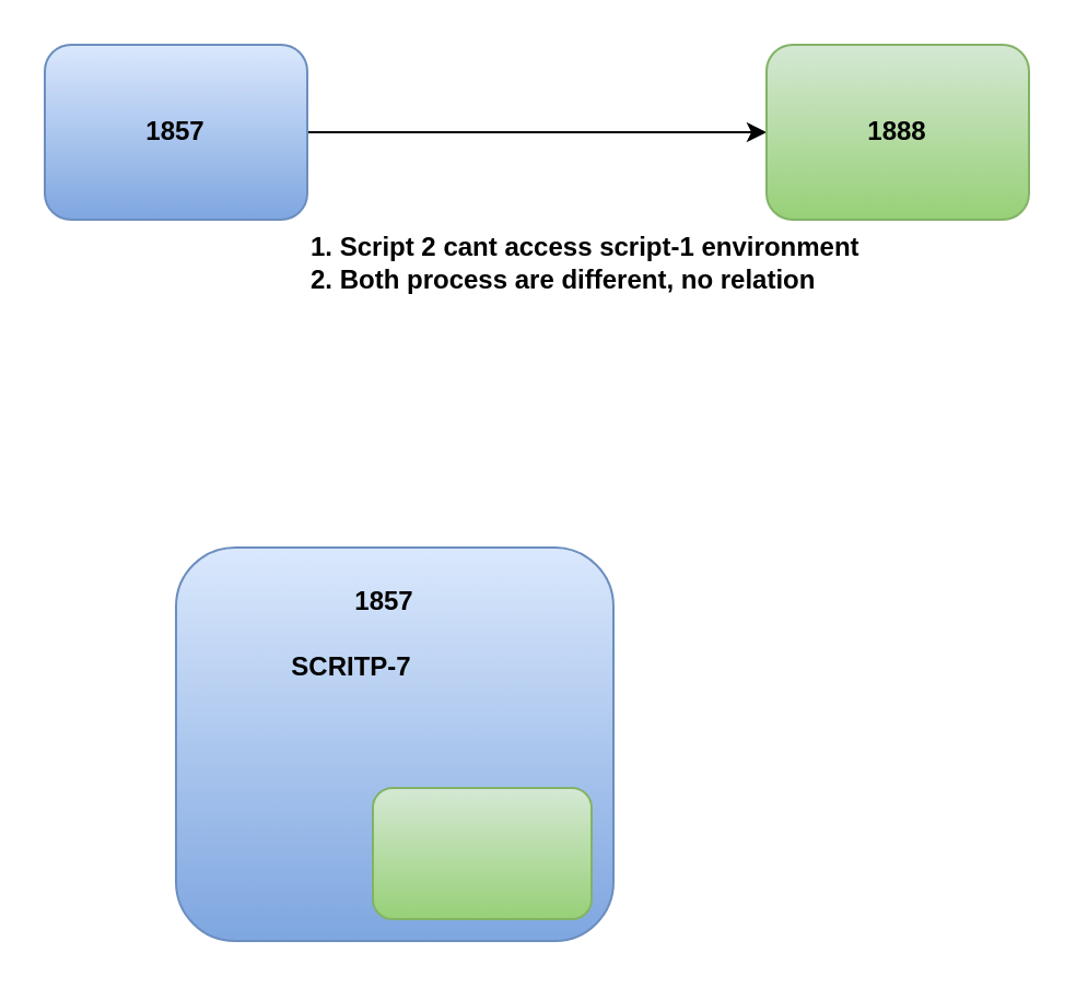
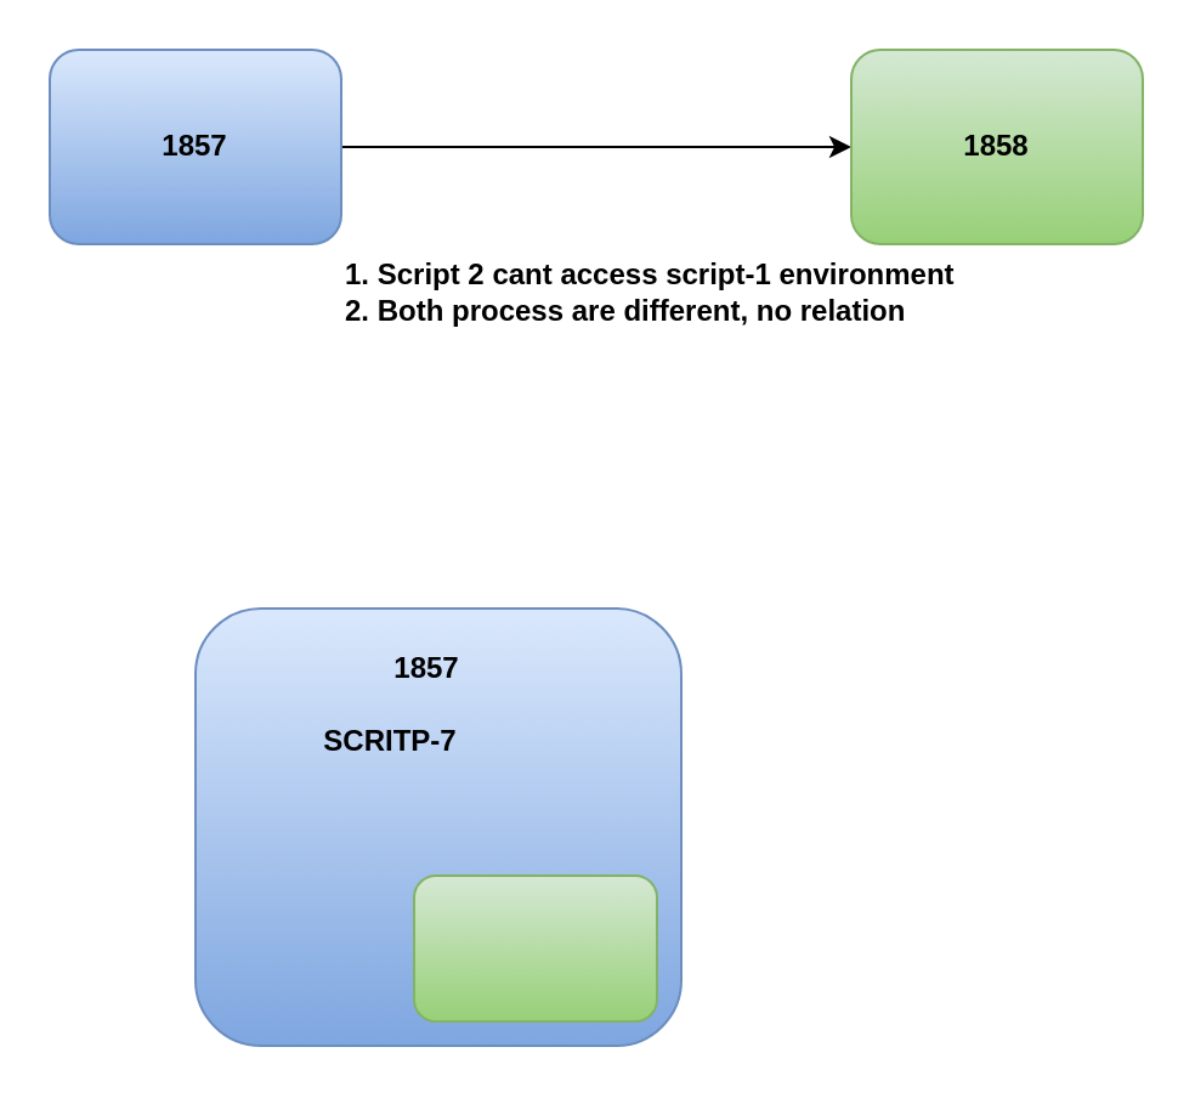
  <mxCell id="0" />
  <mxCell id="1" parent="0" />
  <mxCell id="2" style="edgeStyle=orthogonalEdgeStyle;rounded=0;orthogonalLoop=1;jettySize=auto;html=1;entryX=0;entryY=0.5;entryDx=0;entryDy=0;" edge="1" parent="1" source="3" target="4"><mxGeometry relative="1" as="geometry" /></mxCell>
  <mxCell id="3" value="&lt;b&gt;1857&lt;/b&gt;" style="rounded=1;whiteSpace=wrap;html=1;fillColor=#dae8fc;strokeColor=#6c8ebf;gradientColor=#7ea6e0;" vertex="1" parent="1"><mxGeometry x="20" y="20" width="120" height="80" as="geometry" /></mxCell>
- <mxCell id="4" value="&lt;b&gt;1888&lt;/b&gt;" style="rounded=1;whiteSpace=wrap;html=1;fillColor=#d5e8d4;strokeColor=#82b366;gradientColor=#97d077;" vertex="1" parent="1"><mxGeometry x="350" y="20" width="120" height="80" as="geometry" /></mxCell>
+ <mxCell id="4" value="&lt;b&gt;1858&lt;/b&gt;" style="rounded=1;whiteSpace=wrap;html=1;fillColor=#d5e8d4;strokeColor=#82b366;gradientColor=#97d077;" vertex="1" parent="1"><mxGeometry x="350" y="20" width="120" height="80" as="geometry" /></mxCell>
  <mxCell id="5" value="&lt;b&gt;1. Script 2 cant access script-1 environment&lt;/b&gt;&lt;div&gt;&lt;b&gt;2. Both process are different, no relation&lt;/b&gt;&lt;/div&gt;" style="text;html=1;align=left;verticalAlign=middle;resizable=0;points=[];autosize=1;strokeColor=none;fillColor=none;" vertex="1" parent="1"><mxGeometry x="140" y="100" width="270" height="40" as="geometry" /></mxCell>
  <mxCell id="6" value="" style="rounded=1;whiteSpace=wrap;html=1;fillColor=#dae8fc;strokeColor=#6c8ebf;gradientColor=#7ea6e0;" vertex="1" parent="1"><mxGeometry x="80" y="250" width="200" height="180" as="geometry" /></mxCell>
  <mxCell id="7" value="" style="rounded=1;whiteSpace=wrap;html=1;fillColor=#d5e8d4;strokeColor=#82b366;gradientColor=#97d077;" vertex="1" parent="1"><mxGeometry x="170" y="360" width="100" height="60" as="geometry" /></mxCell>
  <mxCell id="8" value="&lt;b&gt;1857&lt;/b&gt;" style="text;html=1;align=center;verticalAlign=middle;resizable=0;points=[];autosize=1;strokeColor=none;fillColor=none;" vertex="1" parent="1"><mxGeometry x="150" y="260" width="50" height="30" as="geometry" /></mxCell>
  <mxCell id="9" value="&lt;b&gt;SCRITP-7&lt;/b&gt;" style="text;html=1;align=center;verticalAlign=middle;resizable=0;points=[];autosize=1;strokeColor=none;fillColor=none;" vertex="1" parent="1"><mxGeometry x="120" y="290" width="80" height="30" as="geometry" /></mxCell>
